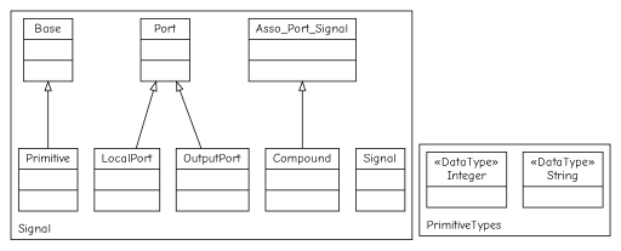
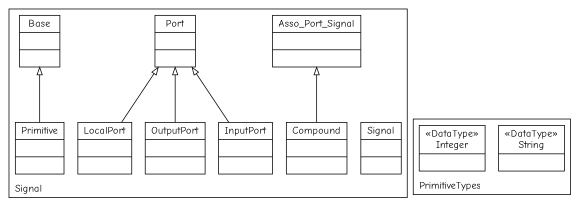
  digraph {
    compound=true
    fontname="Comic Neue"
    labeljust=l
    labelloc=t
    nodeSep=0.75
    rankdir=BT
    node [fontname="Comic Neue" shape=record]
    edge [arrowhead=onormal constraint=true fontname="Comic Neue" group=Port minlen=2]
    n1 [label="{Port| | }"]
    n2 [label="{Signal| | }"]
    n3 [label="{Base| | }"]
    n4 [label="{Compound| | }"]
+   n5 [label="{InputPort| | }"]
    n6 [label="{OutputPort| | }"]
    n7 [label="{LocalPort| | }"]
    n8 [label="{Primitive| | }"]
    n9 [label="{Asso_Port_Signal| | }"]
    n10 [label="{&#171;DataType&#187;\nString|}"]
    n11 [label="{&#171;DataType&#187;\nInteger|}"]
    subgraph cluster_1 {
      color=black
      label=Signal
      n1
      n2
      n3
      n4
+     n5
      n6
      n7
      n8
      n9
    }
    subgraph cluster_2 {
      color=black
      label=PrimitiveTypes
      n10
      n11
    }
    n4 -> n9 [group=Base]
+   n5 -> n1
    n6 -> n1
    n7 -> n1
    n8 -> n3 [group=Base]
  }
